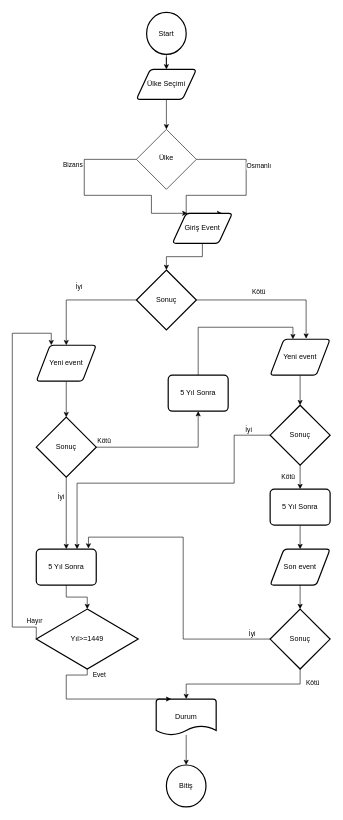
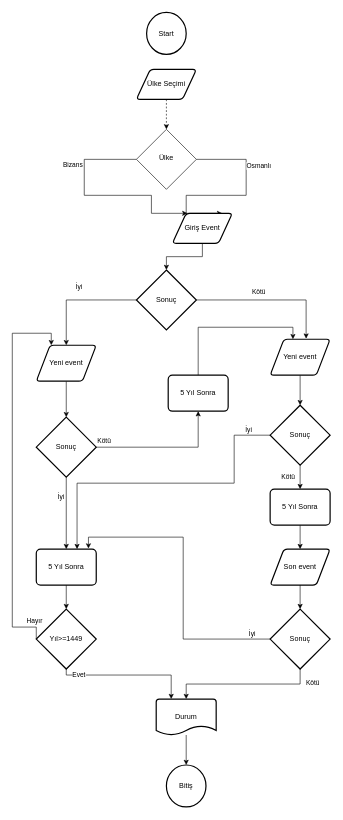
  <mxCell id="0" />
  <mxCell id="1" parent="0" />
- <mxCell id="2" style="edgeStyle=orthogonalEdgeStyle;rounded=0;orthogonalLoop=1;jettySize=auto;html=1;entryX=0.5;entryY=0;entryDx=0;entryDy=0;" edge="1" parent="1" source="3" target="5"><mxGeometry relative="1" as="geometry" /></mxCell>
  <mxCell id="3" value="Start" style="strokeWidth=2;html=1;shape=mxgraph.flowchart.start_2;whiteSpace=wrap;" vertex="1" parent="1"><mxGeometry x="244" y="20" width="66" height="70" as="geometry" /></mxCell>
- <mxCell id="4" style="edgeStyle=orthogonalEdgeStyle;rounded=0;orthogonalLoop=1;jettySize=auto;html=1;entryX=0.5;entryY=0;entryDx=0;entryDy=0;" edge="1" parent="1" source="5" target="10"><mxGeometry relative="1" as="geometry" /></mxCell>
+ <mxCell id="4" style="edgeStyle=orthogonalEdgeStyle;rounded=0;orthogonalLoop=1;jettySize=auto;html=1;entryX=0.5;entryY=0;entryDx=0;entryDy=0;dashed=1;" edge="1" parent="1" source="5" target="10"><mxGeometry relative="1" as="geometry" /></mxCell>
  <mxCell id="5" value="Ülke Seçimi" style="shape=parallelogram;html=1;strokeWidth=2;perimeter=parallelogramPerimeter;whiteSpace=wrap;rounded=1;arcSize=12;size=0.23;" vertex="1" parent="1"><mxGeometry x="227" y="115" width="100" height="50" as="geometry" /></mxCell>
  <mxCell id="6" style="edgeStyle=orthogonalEdgeStyle;rounded=0;orthogonalLoop=1;jettySize=auto;html=1;entryX=0.83;entryY=0;entryDx=0;entryDy=0;entryPerimeter=0;" edge="1" parent="1" source="10" target="12"><mxGeometry relative="1" as="geometry"><Array as="points"><mxPoint x="410" y="265" /><mxPoint x="410" y="325" /><mxPoint x="310" y="325" /></Array></mxGeometry></mxCell>
  <mxCell id="7" value="Osmanlı" style="edgeLabel;html=1;align=center;verticalAlign=middle;resizable=0;points=[];" vertex="1" connectable="0" parent="6"><mxGeometry x="-0.451" y="3" relative="1" as="geometry"><mxPoint x="17" y="2" as="offset" /></mxGeometry></mxCell>
  <mxCell id="8" style="edgeStyle=orthogonalEdgeStyle;rounded=0;orthogonalLoop=1;jettySize=auto;html=1;entryX=0.25;entryY=0;entryDx=0;entryDy=0;" edge="1" parent="1" source="10" target="12"><mxGeometry relative="1" as="geometry"><Array as="points"><mxPoint x="140" y="265" /><mxPoint x="140" y="325" /><mxPoint x="252" y="325" /></Array></mxGeometry></mxCell>
  <mxCell id="9" value="Bizans" style="edgeLabel;html=1;align=center;verticalAlign=middle;resizable=0;points=[];" vertex="1" connectable="0" parent="8"><mxGeometry x="-0.457" y="-1" relative="1" as="geometry"><mxPoint x="-19" as="offset" /></mxGeometry></mxCell>
  <mxCell id="10" value="Ülke" style="rhombus;whiteSpace=wrap;html=1;shadow=0;fontFamily=Helvetica;fontSize=12;align=center;strokeWidth=1;spacing=6;spacingTop=-4;" vertex="1" parent="1"><mxGeometry x="227" y="215" width="100" height="100" as="geometry" /></mxCell>
  <mxCell id="11" style="edgeStyle=orthogonalEdgeStyle;rounded=0;orthogonalLoop=1;jettySize=auto;html=1;entryX=0.5;entryY=0;entryDx=0;entryDy=0;" edge="1" parent="1" source="12" target="17"><mxGeometry relative="1" as="geometry"><mxPoint x="277" y="445" as="targetPoint" /></mxGeometry></mxCell>
  <mxCell id="12" value="Giriş Event" style="shape=parallelogram;html=1;strokeWidth=2;perimeter=parallelogramPerimeter;whiteSpace=wrap;rounded=1;arcSize=12;size=0.23;" vertex="1" parent="1"><mxGeometry x="287" y="355" width="100" height="50" as="geometry" /></mxCell>
  <mxCell id="13" style="edgeStyle=orthogonalEdgeStyle;rounded=0;orthogonalLoop=1;jettySize=auto;html=1;" edge="1" parent="1" source="17" target="19"><mxGeometry relative="1" as="geometry"><mxPoint x="160" y="605" as="targetPoint" /></mxGeometry></mxCell>
  <mxCell id="14" value="İyi" style="edgeLabel;html=1;align=center;verticalAlign=middle;resizable=0;points=[];" vertex="1" connectable="0" parent="13"><mxGeometry x="0.004" y="-4" relative="1" as="geometry"><mxPoint y="-18" as="offset" /></mxGeometry></mxCell>
  <mxCell id="15" style="edgeStyle=orthogonalEdgeStyle;rounded=0;orthogonalLoop=1;jettySize=auto;html=1;entryX=0.6;entryY=-0.017;entryDx=0;entryDy=0;entryPerimeter=0;" edge="1" parent="1" source="17" target="21"><mxGeometry relative="1" as="geometry" /></mxCell>
  <mxCell id="16" value="Kötü" style="edgeLabel;html=1;align=center;verticalAlign=middle;resizable=0;points=[];" vertex="1" connectable="0" parent="15"><mxGeometry x="-0.171" y="-2" relative="1" as="geometry"><mxPoint y="-16" as="offset" /></mxGeometry></mxCell>
  <mxCell id="17" value="Sonuç" style="strokeWidth=2;html=1;shape=mxgraph.flowchart.decision;whiteSpace=wrap;" vertex="1" parent="1"><mxGeometry x="227" y="449.5" width="100" height="100" as="geometry" /></mxCell>
  <mxCell id="18" style="edgeStyle=orthogonalEdgeStyle;rounded=0;orthogonalLoop=1;jettySize=auto;html=1;entryX=0.5;entryY=0;entryDx=0;entryDy=0;entryPerimeter=0;" edge="1" parent="1" source="19" target="25"><mxGeometry relative="1" as="geometry" /></mxCell>
  <mxCell id="19" value="Yeni event" style="shape=parallelogram;html=1;strokeWidth=2;perimeter=parallelogramPerimeter;whiteSpace=wrap;rounded=1;arcSize=12;size=0.23;" vertex="1" parent="1"><mxGeometry x="60" y="575" width="100" height="60" as="geometry" /></mxCell>
  <mxCell id="20" style="edgeStyle=orthogonalEdgeStyle;rounded=0;orthogonalLoop=1;jettySize=auto;html=1;entryX=0.5;entryY=0;entryDx=0;entryDy=0;entryPerimeter=0;" edge="1" parent="1" source="21" target="33"><mxGeometry relative="1" as="geometry" /></mxCell>
  <mxCell id="21" value="Yeni event" style="shape=parallelogram;html=1;strokeWidth=2;perimeter=parallelogramPerimeter;whiteSpace=wrap;rounded=1;arcSize=12;size=0.23;" vertex="1" parent="1"><mxGeometry x="450" y="565" width="100" height="60" as="geometry" /></mxCell>
  <mxCell id="22" value="Kötü" style="edgeStyle=orthogonalEdgeStyle;rounded=0;orthogonalLoop=1;jettySize=auto;html=1;entryX=0.5;entryY=1;entryDx=0;entryDy=0;" edge="1" parent="1" source="25" target="29"><mxGeometry x="-0.89" y="10" relative="1" as="geometry"><mxPoint as="offset" /></mxGeometry></mxCell>
  <mxCell id="23" style="edgeStyle=orthogonalEdgeStyle;rounded=0;orthogonalLoop=1;jettySize=auto;html=1;" edge="1" parent="1" source="25" target="27"><mxGeometry relative="1" as="geometry"><mxPoint x="160" y="845" as="targetPoint" /></mxGeometry></mxCell>
  <mxCell id="24" value="İyi" style="edgeLabel;html=1;align=center;verticalAlign=middle;resizable=0;points=[];" vertex="1" connectable="0" parent="23"><mxGeometry x="0.2" y="3" relative="1" as="geometry"><mxPoint x="-13" y="-40" as="offset" /></mxGeometry></mxCell>
  <mxCell id="25" value="Sonuç" style="strokeWidth=2;html=1;shape=mxgraph.flowchart.decision;whiteSpace=wrap;" vertex="1" parent="1"><mxGeometry x="60" y="695" width="100" height="100" as="geometry" /></mxCell>
  <mxCell id="26" style="edgeStyle=orthogonalEdgeStyle;rounded=0;orthogonalLoop=1;jettySize=auto;html=1;entryX=0.5;entryY=0;entryDx=0;entryDy=0;entryPerimeter=0;startArrow=none;startFill=0;endArrow=classic;endFill=1;" edge="1" parent="1" source="27" target="46"><mxGeometry relative="1" as="geometry" /></mxCell>
  <mxCell id="27" value="5 Yıl Sonra" style="rounded=1;whiteSpace=wrap;html=1;absoluteArcSize=1;arcSize=14;strokeWidth=2;" vertex="1" parent="1"><mxGeometry x="60" y="915" width="100" height="60" as="geometry" /></mxCell>
  <mxCell id="28" style="edgeStyle=orthogonalEdgeStyle;rounded=0;orthogonalLoop=1;jettySize=auto;html=1;entryX=0.38;entryY=0;entryDx=0;entryDy=0;entryPerimeter=0;" edge="1" parent="1" source="29" target="21"><mxGeometry relative="1" as="geometry"><Array as="points"><mxPoint x="330" y="545" /><mxPoint x="488" y="545" /></Array></mxGeometry></mxCell>
  <mxCell id="29" value="5 Yıl Sonra" style="rounded=1;whiteSpace=wrap;html=1;absoluteArcSize=1;arcSize=14;strokeWidth=2;" vertex="1" parent="1"><mxGeometry x="280" y="625" width="100" height="60" as="geometry" /></mxCell>
  <mxCell id="30" style="edgeStyle=orthogonalEdgeStyle;rounded=0;orthogonalLoop=1;jettySize=auto;html=1;entryX=0.68;entryY=0;entryDx=0;entryDy=0;entryPerimeter=0;" edge="1" parent="1" source="33" target="27"><mxGeometry relative="1" as="geometry"><mxPoint x="130" y="855" as="targetPoint" /><Array as="points"><mxPoint x="390" y="725" /><mxPoint x="390" y="805" /><mxPoint x="128" y="805" /></Array></mxGeometry></mxCell>
  <mxCell id="31" value="İyi" style="edgeLabel;html=1;align=center;verticalAlign=middle;resizable=0;points=[];" vertex="1" connectable="0" parent="30"><mxGeometry x="-0.826" relative="1" as="geometry"><mxPoint x="8" y="-10" as="offset" /></mxGeometry></mxCell>
  <mxCell id="32" value="Kötü" style="edgeStyle=orthogonalEdgeStyle;rounded=0;orthogonalLoop=1;jettySize=auto;html=1;startArrow=classic;startFill=1;endArrow=none;endFill=0;entryX=0.5;entryY=1;entryDx=0;entryDy=0;entryPerimeter=0;exitX=0.5;exitY=0;exitDx=0;exitDy=0;" edge="1" parent="1" source="48" target="33"><mxGeometry y="20" relative="1" as="geometry"><mxPoint x="500" y="835" as="targetPoint" /><mxPoint as="offset" /></mxGeometry></mxCell>
  <mxCell id="33" value="Sonuç" style="strokeWidth=2;html=1;shape=mxgraph.flowchart.decision;whiteSpace=wrap;" vertex="1" parent="1"><mxGeometry x="450" y="675" width="100" height="100" as="geometry" /></mxCell>
  <mxCell id="34" style="edgeStyle=orthogonalEdgeStyle;rounded=0;orthogonalLoop=1;jettySize=auto;html=1;entryX=0.5;entryY=0;entryDx=0;entryDy=0;entryPerimeter=0;startArrow=none;startFill=0;endArrow=classic;endFill=1;" edge="1" parent="1" source="35" target="40"><mxGeometry relative="1" as="geometry" /></mxCell>
  <mxCell id="35" value="Son event" style="shape=parallelogram;html=1;strokeWidth=2;perimeter=parallelogramPerimeter;whiteSpace=wrap;rounded=1;arcSize=12;size=0.23;" vertex="1" parent="1"><mxGeometry x="450" y="915" width="100" height="60" as="geometry" /></mxCell>
  <mxCell id="36" style="edgeStyle=orthogonalEdgeStyle;rounded=0;orthogonalLoop=1;jettySize=auto;html=1;startArrow=none;startFill=0;endArrow=classic;endFill=1;entryX=0.87;entryY=-0.017;entryDx=0;entryDy=0;entryPerimeter=0;" edge="1" parent="1" source="40" target="27"><mxGeometry relative="1" as="geometry"><mxPoint x="150" y="855" as="targetPoint" /></mxGeometry></mxCell>
  <mxCell id="37" value="İyi" style="edgeLabel;html=1;align=center;verticalAlign=middle;resizable=0;points=[];" vertex="1" connectable="0" parent="36"><mxGeometry x="-0.873" relative="1" as="geometry"><mxPoint y="-10" as="offset" /></mxGeometry></mxCell>
  <mxCell id="38" style="edgeStyle=orthogonalEdgeStyle;rounded=0;orthogonalLoop=1;jettySize=auto;html=1;startArrow=none;startFill=0;endArrow=classic;endFill=1;exitX=0.5;exitY=1;exitDx=0;exitDy=0;exitPerimeter=0;" edge="1" parent="1" source="40" target="42"><mxGeometry relative="1" as="geometry"><mxPoint x="350" y="1105" as="targetPoint" /></mxGeometry></mxCell>
  <mxCell id="39" value="Kötü" style="edgeLabel;html=1;align=center;verticalAlign=middle;resizable=0;points=[];" vertex="1" connectable="0" parent="38"><mxGeometry x="-0.809" y="2" relative="1" as="geometry"><mxPoint x="18" y="-1" as="offset" /></mxGeometry></mxCell>
  <mxCell id="40" value="Sonuç" style="strokeWidth=2;html=1;shape=mxgraph.flowchart.decision;whiteSpace=wrap;" vertex="1" parent="1"><mxGeometry x="450" y="1015" width="100" height="100" as="geometry" /></mxCell>
  <mxCell id="41" style="edgeStyle=orthogonalEdgeStyle;rounded=0;orthogonalLoop=1;jettySize=auto;html=1;entryX=0.5;entryY=0;entryDx=0;entryDy=0;entryPerimeter=0;startArrow=none;startFill=0;endArrow=classic;endFill=1;" edge="1" parent="1" source="42" target="49"><mxGeometry relative="1" as="geometry" /></mxCell>
  <mxCell id="42" value="Durum" style="strokeWidth=2;html=1;shape=mxgraph.flowchart.document2;whiteSpace=wrap;size=0.25;" vertex="1" parent="1"><mxGeometry x="260" y="1165" width="100" height="60" as="geometry" /></mxCell>
  <mxCell id="43" style="edgeStyle=orthogonalEdgeStyle;rounded=0;orthogonalLoop=1;jettySize=auto;html=1;entryX=0.25;entryY=0;entryDx=0;entryDy=0;entryPerimeter=0;startArrow=none;startFill=0;endArrow=classic;endFill=1;exitX=0.5;exitY=1;exitDx=0;exitDy=0;exitPerimeter=0;" edge="1" parent="1" source="46" target="42"><mxGeometry relative="1" as="geometry"><Array as="points"><mxPoint x="110" y="1125" /></Array></mxGeometry></mxCell>
  <mxCell id="44" value="Evet" style="edgeLabel;html=1;align=center;verticalAlign=middle;resizable=0;points=[];" vertex="1" connectable="0" parent="43"><mxGeometry x="-0.914" relative="1" as="geometry"><mxPoint x="20" y="-1" as="offset" /></mxGeometry></mxCell>
  <mxCell id="45" value="Hayır" style="edgeStyle=orthogonalEdgeStyle;rounded=0;orthogonalLoop=1;jettySize=auto;html=1;entryX=0.25;entryY=0;entryDx=0;entryDy=0;startArrow=none;startFill=0;endArrow=classic;endFill=1;exitX=0;exitY=0.5;exitDx=0;exitDy=0;exitPerimeter=0;" edge="1" parent="1" source="46" target="19"><mxGeometry x="-0.929" y="-10" relative="1" as="geometry"><Array as="points"><mxPoint x="20" y="1045" /><mxPoint x="20" y="555" /><mxPoint x="85" y="555" /></Array><mxPoint as="offset" /></mxGeometry></mxCell>
- <mxCell id="46" value="Yıl&amp;gt;=1449" style="strokeWidth=2;html=1;shape=mxgraph.flowchart.decision;whiteSpace=wrap;" vertex="1" parent="1"><mxGeometry x="60" y="1015" width="170" height="100" as="geometry" /></mxCell>
+ <mxCell id="46" value="Yıl&amp;gt;=1449" style="strokeWidth=2;html=1;shape=mxgraph.flowchart.decision;whiteSpace=wrap;" vertex="1" parent="1"><mxGeometry x="60" y="1015" width="100" height="100" as="geometry" /></mxCell>
  <mxCell id="47" style="edgeStyle=orthogonalEdgeStyle;rounded=0;orthogonalLoop=1;jettySize=auto;html=1;entryX=0.5;entryY=0;entryDx=0;entryDy=0;startArrow=none;startFill=0;endArrow=classic;endFill=1;" edge="1" parent="1" source="48" target="35"><mxGeometry relative="1" as="geometry" /></mxCell>
  <mxCell id="48" value="5 Yıl Sonra" style="rounded=1;whiteSpace=wrap;html=1;absoluteArcSize=1;arcSize=14;strokeWidth=2;" vertex="1" parent="1"><mxGeometry x="450" y="815" width="100" height="60" as="geometry" /></mxCell>
  <mxCell id="49" value="Bitiş" style="strokeWidth=2;html=1;shape=mxgraph.flowchart.start_2;whiteSpace=wrap;" vertex="1" parent="1"><mxGeometry x="277" y="1275" width="66" height="70" as="geometry" /></mxCell>
